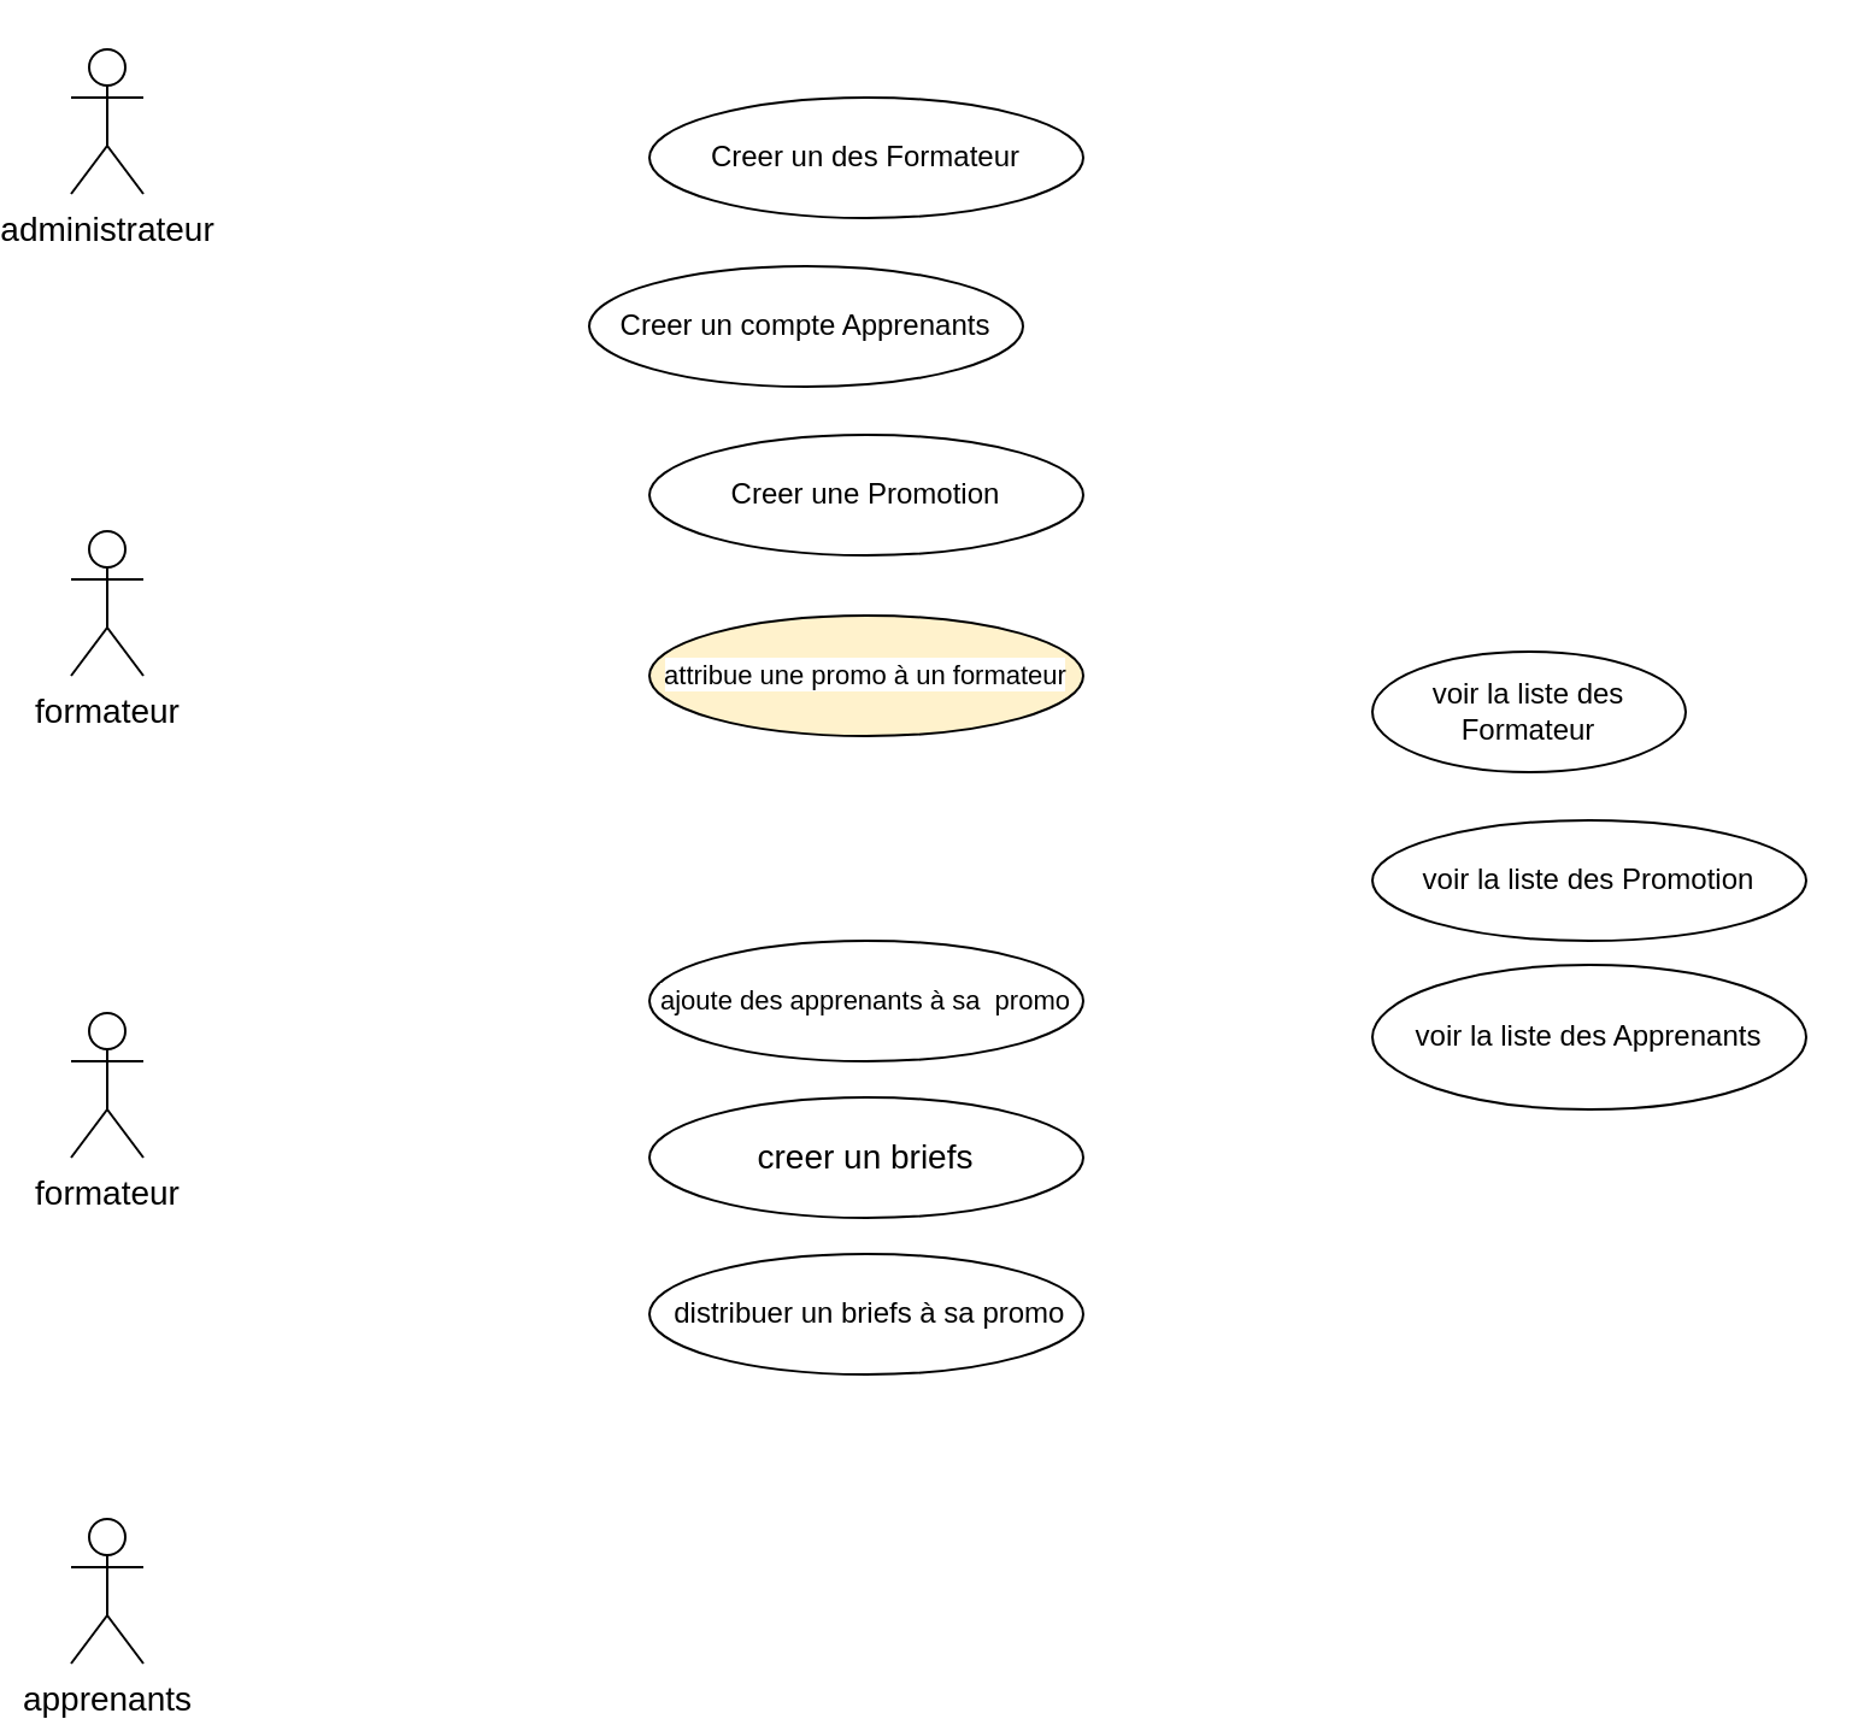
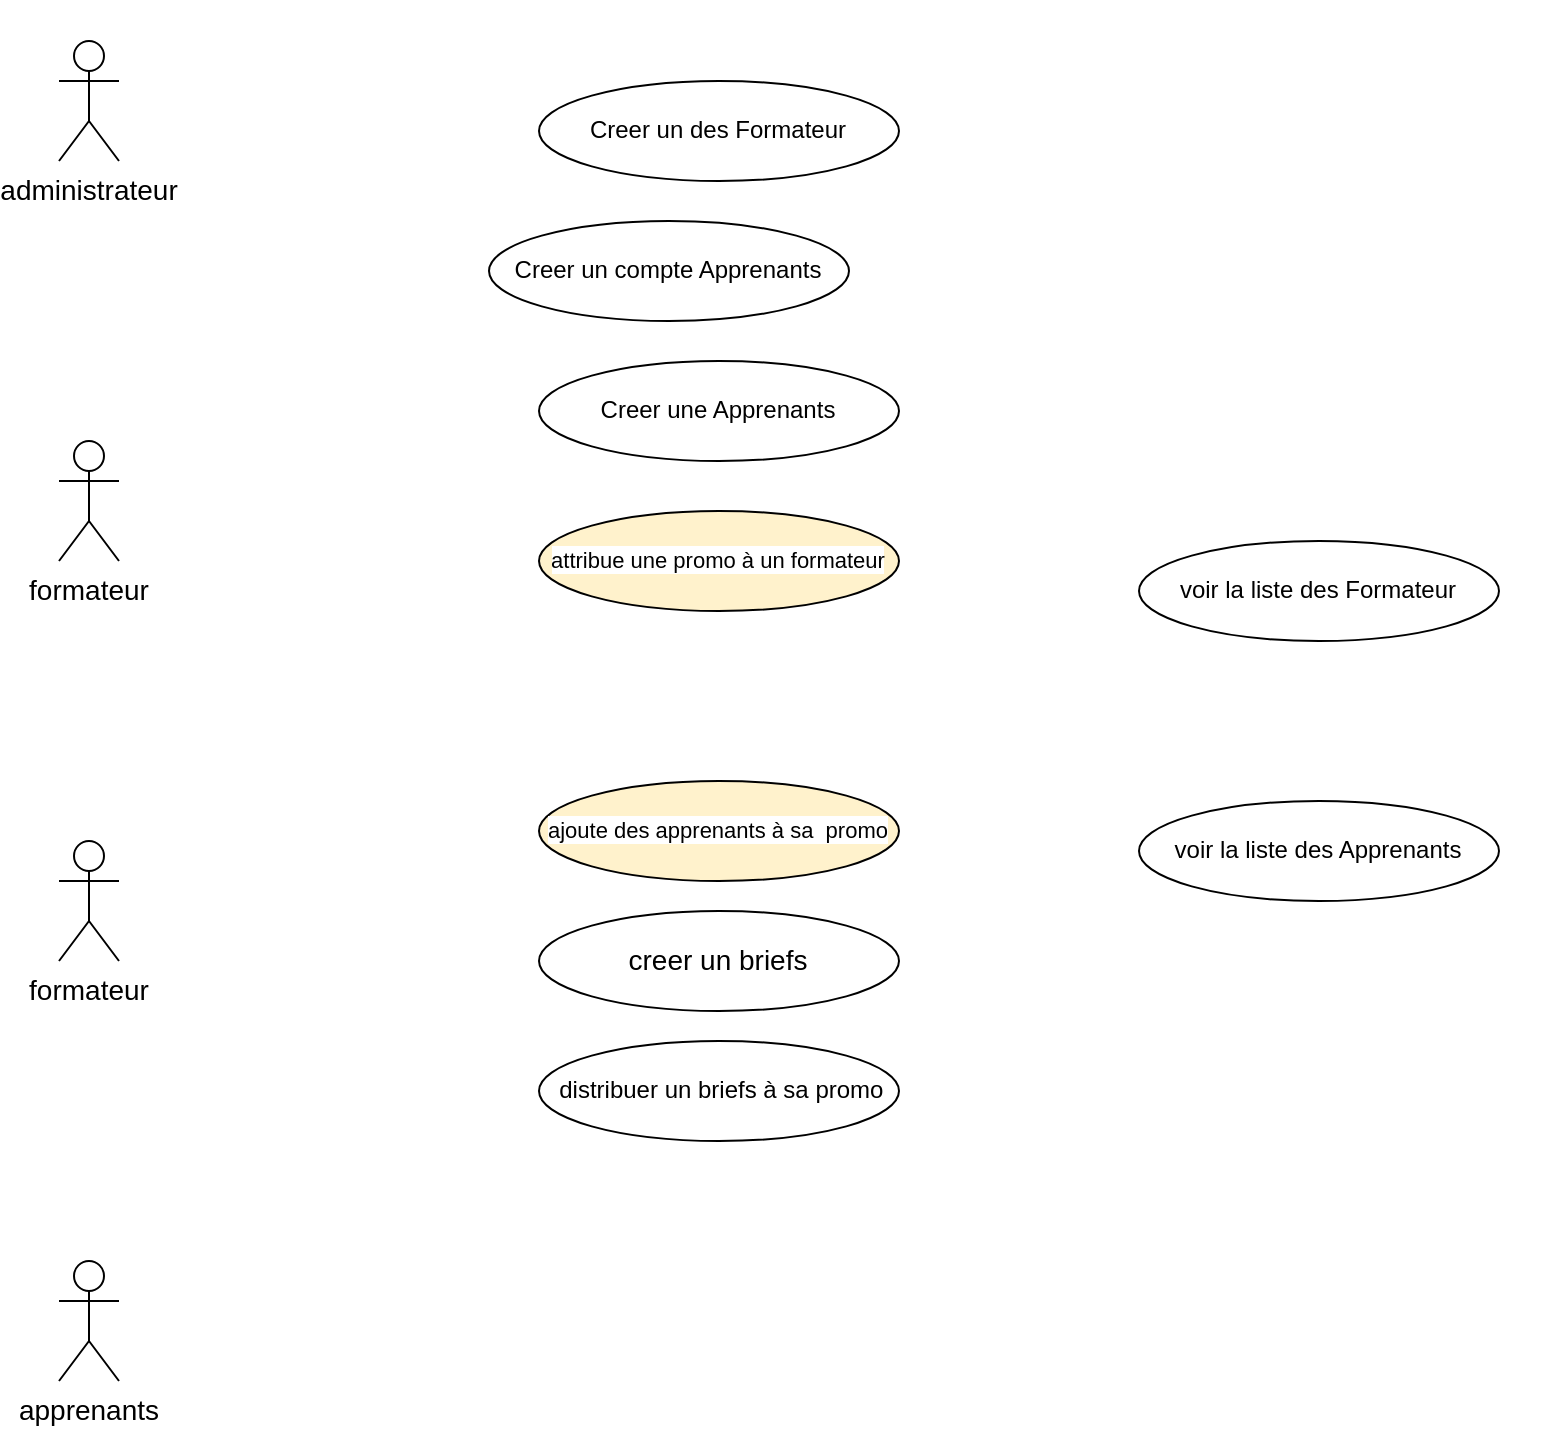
  <mxCell id="0" />
  <mxCell id="1" parent="0" />
  <mxCell id="2" value="&lt;span style=&quot;font-family: &amp;#34;nunito sans&amp;#34; , sans-serif ; font-size: 14px ; white-space: pre-wrap&quot;&gt;administrateur&lt;/span&gt;" style="shape=umlActor;verticalLabelPosition=bottom;labelBackgroundColor=#ffffff;verticalAlign=top;html=1;outlineConnect=0;" vertex="1" parent="1"><mxGeometry x="20" y="20" width="30" height="60" as="geometry" /></mxCell>
  <mxCell id="3" value="&lt;span style=&quot;font-family: &amp;#34;nunito sans&amp;#34; , sans-serif ; font-size: 14px ; white-space: pre-wrap&quot;&gt;formateur&lt;/span&gt;" style="shape=umlActor;verticalLabelPosition=bottom;labelBackgroundColor=#ffffff;verticalAlign=top;html=1;outlineConnect=0;" vertex="1" parent="1"><mxGeometry x="20" y="220" width="30" height="60" as="geometry" /></mxCell>
  <mxCell id="4" value="&lt;span style=&quot;font-family: &amp;#34;nunito sans&amp;#34; , sans-serif ; font-size: 14px ; white-space: pre-wrap&quot;&gt;formateur&lt;/span&gt;" style="shape=umlActor;verticalLabelPosition=bottom;labelBackgroundColor=#ffffff;verticalAlign=top;html=1;outlineConnect=0;" vertex="1" parent="1"><mxGeometry x="20" y="420" width="30" height="60" as="geometry" /></mxCell>
  <mxCell id="5" value="&lt;span style=&quot;font-family: &amp;#34;nunito sans&amp;#34; , sans-serif ; font-size: 14px ; white-space: pre-wrap&quot;&gt;apprenants&lt;/span&gt;" style="shape=umlActor;verticalLabelPosition=bottom;labelBackgroundColor=#ffffff;verticalAlign=top;html=1;outlineConnect=0;" vertex="1" parent="1"><mxGeometry x="20" y="630" width="30" height="60" as="geometry" /></mxCell>
  <mxCell id="6" value="Creer un des Formateur" style="ellipse;whiteSpace=wrap;html=1;" vertex="1" parent="1"><mxGeometry x="260" y="40" width="180" height="50" as="geometry" /></mxCell>
  <mxCell id="7" value="Creer un compte Apprenants" style="ellipse;whiteSpace=wrap;html=1;" vertex="1" parent="1"><mxGeometry x="235" y="110" width="180" height="50" as="geometry" /></mxCell>
- <mxCell id="8" value="Creer une Promotion" style="ellipse;whiteSpace=wrap;html=1;" vertex="1" parent="1"><mxGeometry x="260" y="180" width="180" height="50" as="geometry" /></mxCell>
- <mxCell id="9" value="voir la liste des Formateur" style="ellipse;whiteSpace=wrap;html=1;" vertex="1" parent="1"><mxGeometry x="560" y="270" width="130" height="50" as="geometry" /></mxCell>
- <mxCell id="10" value="voir la liste des Apprenants" style="ellipse;whiteSpace=wrap;html=1;" vertex="1" parent="1"><mxGeometry x="560" y="400" width="180" height="60" as="geometry" /></mxCell>
- <mxCell id="11" value="voir la liste des Promotion" style="ellipse;whiteSpace=wrap;html=1;" vertex="1" parent="1"><mxGeometry x="560" y="340" width="180" height="50" as="geometry" /></mxCell>
+ <mxCell id="8" value="Creer une Apprenants" style="ellipse;whiteSpace=wrap;html=1;" vertex="1" parent="1"><mxGeometry x="260" y="180" width="180" height="50" as="geometry" /></mxCell>
+ <mxCell id="9" value="voir la liste des Formateur" style="ellipse;whiteSpace=wrap;html=1;" vertex="1" parent="1"><mxGeometry x="560" y="270" width="180" height="50" as="geometry" /></mxCell>
+ <mxCell id="10" value="voir la liste des Apprenants" style="ellipse;whiteSpace=wrap;html=1;" vertex="1" parent="1"><mxGeometry x="560" y="400" width="180" height="50" as="geometry" /></mxCell>
  <mxCell id="12" value="&lt;span style=&quot;font-family: &amp;#34;nunito sans&amp;#34; , sans-serif ; white-space: pre-wrap ; background-color: rgb(255 , 255 , 255)&quot;&gt;&lt;font style=&quot;font-size: 11px&quot;&gt;attribue une promo à un formateur&lt;/font&gt;&lt;/span&gt;" style="ellipse;whiteSpace=wrap;html=1;fillColor=#fff2cc;" vertex="1" parent="1"><mxGeometry x="260" y="255" width="180" height="50" as="geometry" /></mxCell>
- <mxCell id="13" value="&lt;span style=&quot;font-family: &amp;#34;nunito sans&amp;#34; , sans-serif ; white-space: pre-wrap ; background-color: rgb(255 , 255 , 255)&quot;&gt;&lt;font style=&quot;font-size: 11px&quot;&gt;ajoute des apprenants à sa  promo&lt;/font&gt;&lt;/span&gt;" style="ellipse;whiteSpace=wrap;html=1;" vertex="1" parent="1"><mxGeometry x="260" y="390" width="180" height="50" as="geometry" /></mxCell>
+ <mxCell id="13" value="&lt;span style=&quot;font-family: &amp;#34;nunito sans&amp;#34; , sans-serif ; white-space: pre-wrap ; background-color: rgb(255 , 255 , 255)&quot;&gt;&lt;font style=&quot;font-size: 11px&quot;&gt;ajoute des apprenants à sa  promo&lt;/font&gt;&lt;/span&gt;" style="ellipse;whiteSpace=wrap;html=1;fillColor=#fff2cc;" vertex="1" parent="1"><mxGeometry x="260" y="390" width="180" height="50" as="geometry" /></mxCell>
  <mxCell id="14" value="&lt;span style=&quot;font-family: &amp;#34;nunito sans&amp;#34; , sans-serif ; font-size: 14px ; white-space: pre-wrap ; background-color: rgb(255 , 255 , 255)&quot;&gt;creer un briefs&lt;/span&gt;" style="ellipse;whiteSpace=wrap;html=1;" vertex="1" parent="1"><mxGeometry x="260" y="455" width="180" height="50" as="geometry" /></mxCell>
  <mxCell id="15" value="&lt;span style=&quot;font-family: &amp;#34;nunito sans&amp;#34; , sans-serif ; white-space: pre-wrap ; background-color: rgb(255 , 255 , 255)&quot;&gt;&lt;font style=&quot;font-size: 12px&quot;&gt; distribuer un briefs à sa promo&lt;/font&gt;&lt;/span&gt;" style="ellipse;whiteSpace=wrap;html=1;" vertex="1" parent="1"><mxGeometry x="260" y="520" width="180" height="50" as="geometry" /></mxCell>
